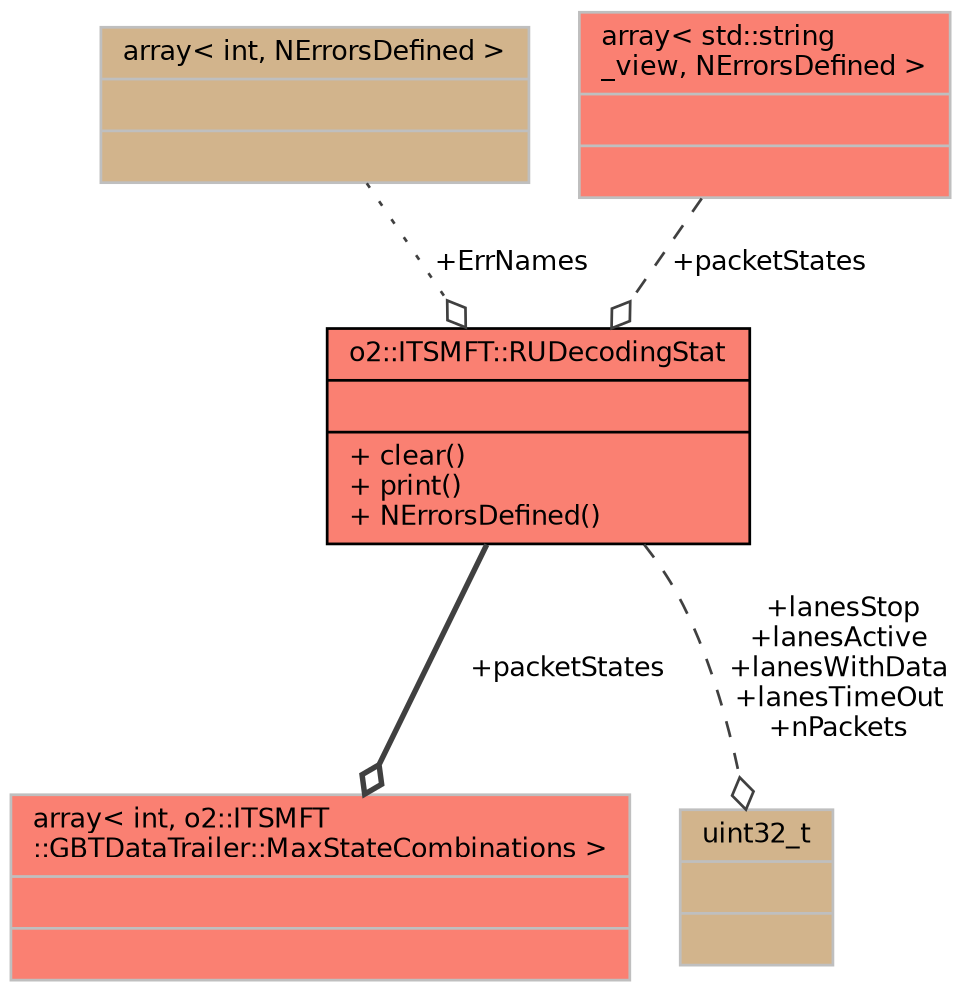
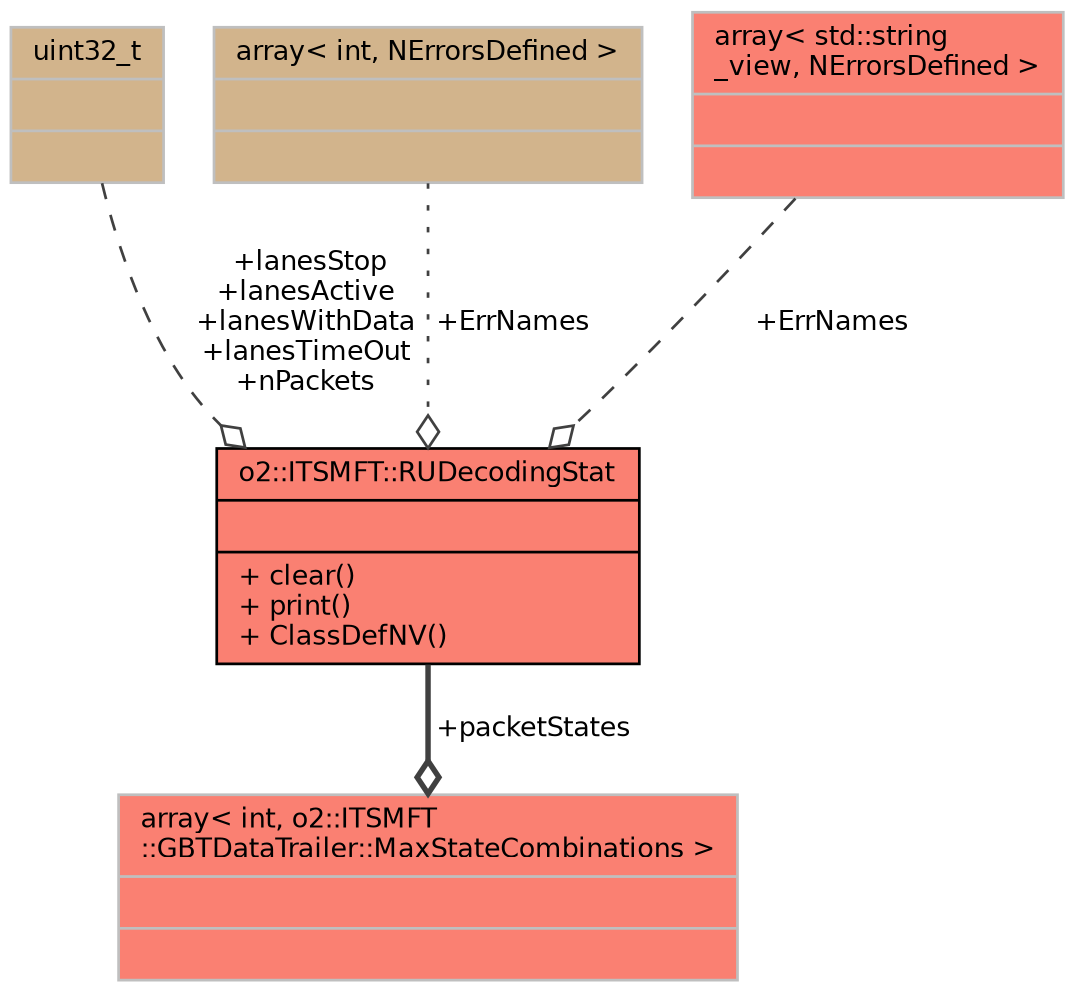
  digraph {
    node [color=grey75 fillcolor=salmon fontname=Helvetica fontsize=10 shape=record style=filled]
    edge [arrowhead=odiamond color=grey25 fontname=Helvetica fontsize=10 labelfontname=Helvetica labelfontsize=10 style=dashed]
-   n1 [color=black fontcolor=black height=0.2 label="{o2::ITSMFT::RUDecodingStat\n||+ clear()\l+ print()\l+ NErrorsDefined()\l}" width=0.4]
+   n1 [color=black fontcolor=black height=0.2 label="{o2::ITSMFT::RUDecodingStat\n||+ clear()\l+ print()\l+ ClassDefNV()\l}" width=0.4]
    n2 [height=0.2 label="{array\< int, o2::ITSMFT\l::GBTDataTrailer::MaxStateCombinations \>\n||}" width=0.4]
    n3 [fillcolor=tan height=0.2 label="{uint32_t\n||}" width=0.4]
    n4 [fillcolor=tan height=0.2 label="{array\< int, NErrorsDefined \>\n||}" width=0.4]
    n5 [height=0.2 label="{array\< std::string\l_view, NErrorsDefined \>\n||}" width=0.4]
    n1 -> n2 [label=" +packetStates" style=bold]
-   n1 -> n3 [label=" +lanesStop\n+lanesActive\n+lanesWithData\n+lanesTimeOut\n+nPackets"]
+   n3 -> n1 [label=" +lanesStop\n+lanesActive\n+lanesWithData\n+lanesTimeOut\n+nPackets"]
    n4 -> n1 [label=" +ErrNames" style=dotted]
-   n5 -> n1 [label=" +packetStates"]
+   n5 -> n1 [label=" +ErrNames"]
  }
